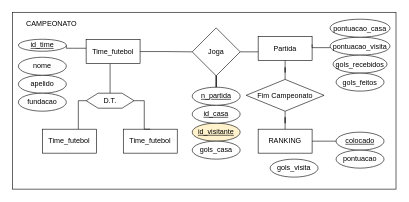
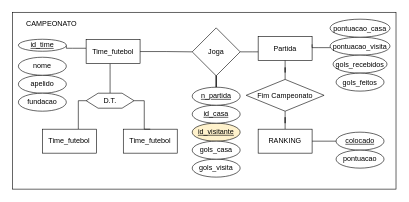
  <mxCell id="0" />
  <mxCell id="1" parent="0" />
  <mxCell id="2" value="" style="rounded=0;whiteSpace=wrap;html=1;" vertex="1" parent="1"><mxGeometry x="20" y="20" width="640" height="295" as="geometry" /></mxCell>
  <mxCell id="3" value="" style="edgeStyle=orthogonalEdgeStyle;rounded=0;orthogonalLoop=1;jettySize=auto;html=1;endArrow=none;endFill=0;entryX=1;entryY=0.5;entryDx=0;entryDy=0;" edge="1" parent="1" source="6" target="12"><mxGeometry relative="1" as="geometry"><Array as="points"><mxPoint x="120" y="80" /><mxPoint x="120" y="80" /></Array></mxGeometry></mxCell>
  <mxCell id="4" style="edgeStyle=orthogonalEdgeStyle;rounded=0;orthogonalLoop=1;jettySize=auto;html=1;entryX=0.5;entryY=0;entryDx=0;entryDy=0;endArrow=none;endFill=0;" edge="1" parent="1" source="6" target="36"><mxGeometry relative="1" as="geometry"><Array as="points"><mxPoint x="183" y="115" /><mxPoint x="183" y="115" /></Array></mxGeometry></mxCell>
  <mxCell id="5" style="edgeStyle=orthogonalEdgeStyle;rounded=0;orthogonalLoop=1;jettySize=auto;html=1;entryX=0;entryY=0.5;entryDx=0;entryDy=0;endArrow=none;endFill=0;" edge="1" parent="1" source="6" target="8"><mxGeometry relative="1" as="geometry" /></mxCell>
  <mxCell id="6" value="Time_futebol" style="rounded=0;whiteSpace=wrap;html=1;" parent="1" vertex="1"><mxGeometry x="143" y="65.5" width="90" height="40" as="geometry" /></mxCell>
  <mxCell id="7" style="edgeStyle=orthogonalEdgeStyle;rounded=0;orthogonalLoop=1;jettySize=auto;html=1;entryX=0.5;entryY=0;entryDx=0;entryDy=0;endArrow=none;endFill=0;" edge="1" parent="1" source="8" target="16"><mxGeometry relative="1" as="geometry" /></mxCell>
  <mxCell id="8" value="Joga" style="rhombus;whiteSpace=wrap;html=1;rounded=0;" parent="1" vertex="1"><mxGeometry x="320" y="46" width="80" height="80" as="geometry" /></mxCell>
  <mxCell id="9" value="Partida" style="whiteSpace=wrap;html=1;rounded=0;" parent="1" vertex="1"><mxGeometry x="430" y="60.5" width="90" height="40" as="geometry" /></mxCell>
  <mxCell id="10" value="apelido" style="ellipse;whiteSpace=wrap;html=1;rounded=0;" vertex="1" parent="1"><mxGeometry x="30" y="125" width="80" height="30" as="geometry" /></mxCell>
  <mxCell id="11" value="nome" style="ellipse;whiteSpace=wrap;html=1;rounded=0;" vertex="1" parent="1"><mxGeometry x="30" y="95" width="80" height="30" as="geometry" /></mxCell>
  <mxCell id="12" value="&lt;u&gt;id_time&lt;/u&gt;" style="ellipse;whiteSpace=wrap;html=1;rounded=0;" vertex="1" parent="1"><mxGeometry x="30" y="65" width="80" height="20" as="geometry" /></mxCell>
  <mxCell id="13" value="fundacao" style="ellipse;whiteSpace=wrap;html=1;rounded=0;" vertex="1" parent="1"><mxGeometry x="30" y="155" width="80" height="30" as="geometry" /></mxCell>
  <mxCell id="14" value="&lt;u&gt;id_visitante&lt;/u&gt;" style="ellipse;whiteSpace=wrap;html=1;rounded=0;fillColor=#fff2cc;" vertex="1" parent="1"><mxGeometry x="320" y="205" width="80" height="30" as="geometry" /></mxCell>
  <mxCell id="15" value="&lt;u&gt;id_casa&lt;/u&gt;" style="ellipse;whiteSpace=wrap;html=1;rounded=0;" vertex="1" parent="1"><mxGeometry x="320" y="175" width="80" height="30" as="geometry" /></mxCell>
  <mxCell id="16" value="&lt;u&gt;n_partida&lt;/u&gt;" style="ellipse;whiteSpace=wrap;html=1;rounded=0;" vertex="1" parent="1"><mxGeometry x="320" y="145" width="80" height="30" as="geometry" /></mxCell>
  <mxCell id="17" style="edgeStyle=orthogonalEdgeStyle;rounded=0;orthogonalLoop=1;jettySize=auto;html=1;entryX=1;entryY=0.5;entryDx=0;entryDy=0;endArrow=none;endFill=0;" edge="1" parent="1" source="18"><mxGeometry relative="1" as="geometry"><mxPoint x="520" y="73.5" as="targetPoint" /><Array as="points"><mxPoint x="530" y="79" /><mxPoint x="520" y="79" /></Array></mxGeometry></mxCell>
  <mxCell id="18" value="pontuacao_visita" style="ellipse;whiteSpace=wrap;html=1;rounded=0;" vertex="1" parent="1"><mxGeometry x="550" y="61.5" width="100" height="30" as="geometry" /></mxCell>
- <mxCell id="19" value="gols_visita" style="ellipse;whiteSpace=wrap;html=1;rounded=0;" vertex="1" parent="1"><mxGeometry x="450" y="265" width="80" height="30" as="geometry" /></mxCell>
+ <mxCell id="19" value="gols_visita" style="ellipse;whiteSpace=wrap;html=1;rounded=0;" vertex="1" parent="1"><mxGeometry x="320" y="265" width="80" height="30" as="geometry" /></mxCell>
  <mxCell id="20" value="gols_casa" style="ellipse;whiteSpace=wrap;html=1;rounded=0;" vertex="1" parent="1"><mxGeometry x="320" y="235" width="80" height="30" as="geometry" /></mxCell>
  <mxCell id="21" value="pontuacao_casa" style="ellipse;whiteSpace=wrap;html=1;rounded=0;" vertex="1" parent="1"><mxGeometry x="550" y="31.5" width="100" height="30" as="geometry" /></mxCell>
  <mxCell id="22" style="edgeStyle=orthogonalEdgeStyle;rounded=0;orthogonalLoop=1;jettySize=auto;html=1;entryX=0;entryY=0.5;entryDx=0;entryDy=0;endArrow=none;endFill=0;" edge="1" parent="1" source="24" target="25"><mxGeometry relative="1" as="geometry" /></mxCell>
  <mxCell id="23" style="edgeStyle=orthogonalEdgeStyle;rounded=0;orthogonalLoop=1;jettySize=auto;html=1;endArrow=none;endFill=0;" edge="1" parent="1" source="24" target="31"><mxGeometry relative="1" as="geometry" /></mxCell>
  <mxCell id="24" value="RANKING" style="whiteSpace=wrap;html=1;rounded=0;" vertex="1" parent="1"><mxGeometry x="430" y="215" width="90" height="40" as="geometry" /></mxCell>
  <mxCell id="25" value="&lt;u&gt;colocado&lt;/u&gt;" style="ellipse;whiteSpace=wrap;html=1;rounded=0;" vertex="1" parent="1"><mxGeometry x="560" y="220" width="80" height="30" as="geometry" /></mxCell>
  <mxCell id="26" value="pontuacao" style="ellipse;whiteSpace=wrap;html=1;rounded=0;" vertex="1" parent="1"><mxGeometry x="560" y="250" width="80" height="30" as="geometry" /></mxCell>
  <mxCell id="27" value="gols_recebidos" style="ellipse;whiteSpace=wrap;html=1;rounded=0;" vertex="1" parent="1"><mxGeometry x="555" y="91.5" width="90" height="30" as="geometry" /></mxCell>
  <mxCell id="28" value="gols_feitos" style="ellipse;whiteSpace=wrap;html=1;rounded=0;" vertex="1" parent="1"><mxGeometry x="560" y="121.5" width="80" height="30" as="geometry" /></mxCell>
  <mxCell id="29" value="CAMPEONATO" style="text;html=1;align=center;verticalAlign=middle;resizable=0;points=[];autosize=1;strokeColor=none;fillColor=none;" vertex="1" parent="1"><mxGeometry x="30" y="25" width="110" height="30" as="geometry" /></mxCell>
  <mxCell id="30" value="" style="edgeStyle=orthogonalEdgeStyle;rounded=0;orthogonalLoop=1;jettySize=auto;html=1;endArrow=none;endFill=0;entryX=0.5;entryY=1;entryDx=0;entryDy=0;" edge="1" parent="1" source="31" target="9"><mxGeometry relative="1" as="geometry"><mxPoint x="485" y="280" as="targetPoint" /><Array as="points" /></mxGeometry></mxCell>
  <mxCell id="31" value="Fim Campeonato" style="rhombus;whiteSpace=wrap;html=1;" vertex="1" parent="1"><mxGeometry x="410" y="132" width="130" height="53" as="geometry" /></mxCell>
  <mxCell id="32" style="edgeStyle=orthogonalEdgeStyle;rounded=0;orthogonalLoop=1;jettySize=auto;html=1;entryX=0;entryY=0.5;entryDx=0;entryDy=0;endArrow=none;endFill=0;" edge="1" parent="1" source="33" target="36"><mxGeometry relative="1" as="geometry"><Array as="points"><mxPoint x="130" y="168" /></Array></mxGeometry></mxCell>
  <mxCell id="33" value="Time_futebol" style="rounded=0;whiteSpace=wrap;html=1;" vertex="1" parent="1"><mxGeometry x="70" y="215" width="90" height="40" as="geometry" /></mxCell>
  <mxCell id="34" value="Time_futebol" style="rounded=0;whiteSpace=wrap;html=1;" vertex="1" parent="1"><mxGeometry x="205" y="215" width="90" height="40" as="geometry" /></mxCell>
  <mxCell id="35" style="edgeStyle=orthogonalEdgeStyle;rounded=0;orthogonalLoop=1;jettySize=auto;html=1;entryX=0.5;entryY=0;entryDx=0;entryDy=0;endArrow=none;endFill=0;" edge="1" parent="1" source="36" target="34"><mxGeometry relative="1" as="geometry"><Array as="points"><mxPoint x="240" y="167" /><mxPoint x="240" y="215" /></Array></mxGeometry></mxCell>
  <mxCell id="36" value="D.T." style="shape=hexagon;perimeter=hexagonPerimeter2;whiteSpace=wrap;html=1;fixedSize=1;" vertex="1" parent="1"><mxGeometry x="143" y="155" width="80" height="25" as="geometry" /></mxCell>
  <mxCell id="37" style="edgeStyle=orthogonalEdgeStyle;rounded=0;orthogonalLoop=1;jettySize=auto;html=1;endArrow=none;endFill=0;" edge="1" parent="1" source="8"><mxGeometry relative="1" as="geometry"><mxPoint x="430" y="86" as="targetPoint" /></mxGeometry></mxCell>
